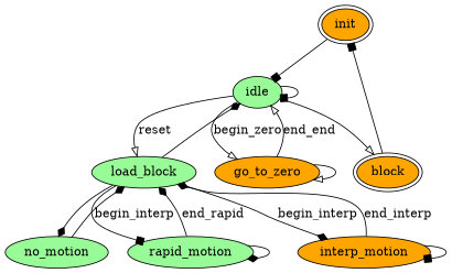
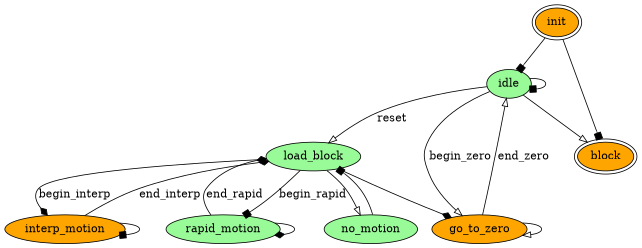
  digraph {
    node [fillcolor=orange style=filled]
    edge [arrowhead=onormal]
    init [peripheries=2]
    idle [fillcolor=palegreen]
    n3 [label=block peripheries=2]
    load_block [fillcolor=palegreen]
    go_to_zero
    no_motion [fillcolor=palegreen]
    rapid_motion [fillcolor=palegreen]
    interp_motion
    init -> idle [arrowhead=box]
-   n3 -> init [arrowhead=box]
+   init -> n3 [arrowhead=box]
    idle -> idle [arrowhead=box]
    idle -> n3
    idle -> load_block [label=reset]
    idle -> go_to_zero [label=begin_zero]
-   load_block -> idle [arrowhead=diamond]
-   load_block -> no_motion [arrowhead=diamond]
-   load_block -> rapid_motion [arrowhead=box label=begin_interp]
+   load_block -> go_to_zero [arrowhead=diamond]
+   load_block -> no_motion
+   load_block -> rapid_motion [arrowhead=box label=begin_rapid]
    load_block -> interp_motion [arrowhead=diamond label=begin_interp]
-   go_to_zero -> idle [label=end_end]
+   go_to_zero -> idle [label=end_zero]
    go_to_zero -> go_to_zero
-   no_motion -> load_block [arrowhead=diamond]
+   no_motion -> load_block [arrowhead=box]
    rapid_motion -> load_block [arrowhead=diamond label=end_rapid]
    rapid_motion -> rapid_motion [arrowhead=diamond]
    interp_motion -> load_block [arrowhead=diamond label=end_interp]
    interp_motion -> interp_motion [arrowhead=box]
  }
